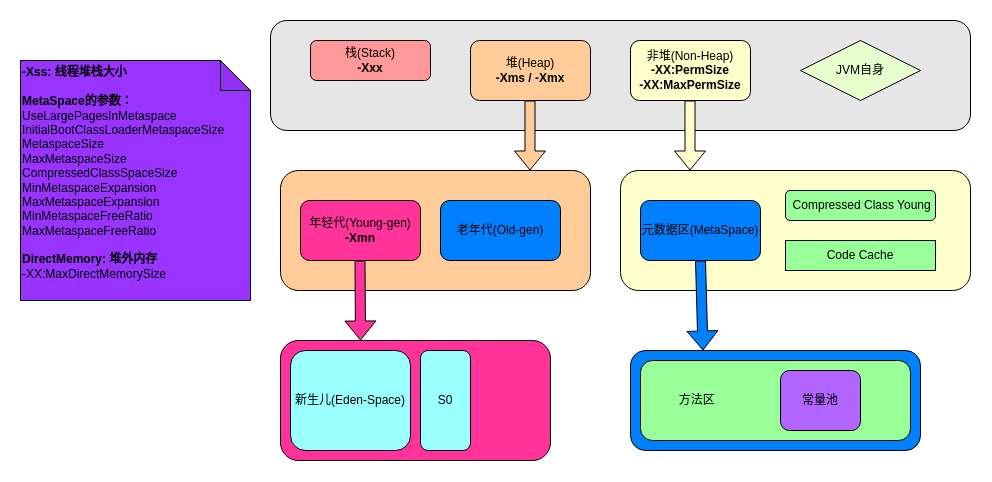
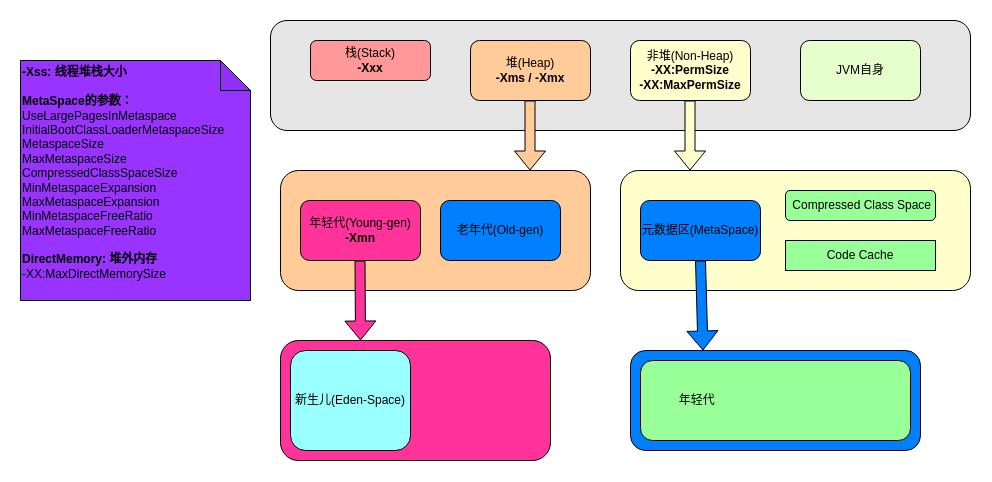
  <mxCell id="0" />
  <mxCell id="1" parent="0" />
  <mxCell id="2" value="" style="rounded=1;whiteSpace=wrap;html=1;fillColor=#E6E6E6;" vertex="1" parent="1"><mxGeometry x="270" y="20" width="700" height="110" as="geometry" /></mxCell>
  <mxCell id="3" value="栈(Stack)&lt;br&gt;&lt;b&gt;-Xxx&lt;/b&gt;" style="rounded=1;whiteSpace=wrap;html=1;fillColor=#FF9999;" vertex="1" parent="1"><mxGeometry x="310" y="40" width="120" height="40" as="geometry" /></mxCell>
  <mxCell id="4" value="堆(Heap)&lt;br&gt;&lt;b&gt;-Xms / -Xmx&lt;/b&gt;" style="rounded=1;whiteSpace=wrap;html=1;fillColor=#FFCC99;" vertex="1" parent="1"><mxGeometry x="470" y="40" width="120" height="60" as="geometry" /></mxCell>
  <mxCell id="5" value="非堆(Non-Heap)&lt;br&gt;&lt;div&gt;&lt;b&gt;-XX:PermSize&lt;/b&gt;&lt;/div&gt;&lt;div&gt;&lt;b&gt;-XX:MaxPermSize&lt;/b&gt;&lt;/div&gt;" style="rounded=1;whiteSpace=wrap;html=1;fillColor=#FFFFCC;" vertex="1" parent="1"><mxGeometry x="630" y="40" width="120" height="60" as="geometry" /></mxCell>
- <mxCell id="6" value="JVM自身" style="rhombus;whiteSpace=wrap;html=1;fillColor=#E6FFCC;" vertex="1" parent="1"><mxGeometry x="800" y="40" width="120" height="60" as="geometry" /></mxCell>
+ <mxCell id="6" value="JVM自身" style="rounded=1;whiteSpace=wrap;html=1;fillColor=#E6FFCC;" vertex="1" parent="1"><mxGeometry x="800" y="40" width="120" height="60" as="geometry" /></mxCell>
  <mxCell id="7" value="" style="rounded=1;whiteSpace=wrap;html=1;fillColor=#FFCC99;" vertex="1" parent="1"><mxGeometry x="280" y="170" width="310" height="120" as="geometry" /></mxCell>
  <mxCell id="8" value="" style="shape=flexArrow;endArrow=classic;html=1;fillColor=#FFCC99;" edge="1" parent="1"><mxGeometry width="50" height="50" relative="1" as="geometry"><mxPoint x="529.5" y="100" as="sourcePoint" /><mxPoint x="529.5" y="170" as="targetPoint" /></mxGeometry></mxCell>
  <mxCell id="9" value="年轻代(Young-gen)&lt;br&gt;&lt;b&gt;-Xmn&lt;/b&gt;" style="rounded=1;whiteSpace=wrap;html=1;fillColor=#FF3399;" vertex="1" parent="1"><mxGeometry x="300" y="200" width="120" height="60" as="geometry" /></mxCell>
  <mxCell id="10" value="老年代(Old-gen)" style="rounded=1;whiteSpace=wrap;html=1;fillColor=#007fff;" vertex="1" parent="1"><mxGeometry x="440" y="200" width="120" height="60" as="geometry" /></mxCell>
  <mxCell id="11" value="" style="shape=flexArrow;endArrow=classic;html=1;fillColor=#FF3399;" edge="1" parent="1"><mxGeometry width="50" height="50" relative="1" as="geometry"><mxPoint x="359.5" y="260" as="sourcePoint" /><mxPoint x="360" y="340" as="targetPoint" /></mxGeometry></mxCell>
  <mxCell id="12" value="" style="rounded=1;whiteSpace=wrap;html=1;fillColor=#FF3399;" vertex="1" parent="1"><mxGeometry x="280" y="340" width="270" height="120" as="geometry" /></mxCell>
  <mxCell id="13" value="新生儿(Eden-Space)" style="rounded=1;whiteSpace=wrap;html=1;fillColor=#99FFFF;" vertex="1" parent="1"><mxGeometry x="290" y="350" width="120" height="100" as="geometry" /></mxCell>
- <mxCell id="14" value="S0" style="rounded=1;whiteSpace=wrap;html=1;fillColor=#99FFFF;" vertex="1" parent="1"><mxGeometry x="420" y="350" width="50" height="100" as="geometry" /></mxCell>
  <mxCell id="15" value="" style="rounded=1;whiteSpace=wrap;html=1;fillColor=#FFFFCC;" vertex="1" parent="1"><mxGeometry x="620" y="170" width="350" height="120" as="geometry" /></mxCell>
  <mxCell id="16" value="" style="shape=flexArrow;endArrow=classic;html=1;fillColor=#FFFFCC;" edge="1" parent="1"><mxGeometry width="50" height="50" relative="1" as="geometry"><mxPoint x="689.5" y="100" as="sourcePoint" /><mxPoint x="689.5" y="170" as="targetPoint" /></mxGeometry></mxCell>
  <mxCell id="17" value="元数据区(MetaSpace)" style="rounded=1;whiteSpace=wrap;html=1;fillColor=#007FFF;" vertex="1" parent="1"><mxGeometry x="640" y="200" width="120" height="60" as="geometry" /></mxCell>
- <mxCell id="18" value="&amp;nbsp;Compressed Class Young" style="rounded=1;whiteSpace=wrap;html=1;fillColor=#99FF99;" vertex="1" parent="1"><mxGeometry x="785" y="190" width="150" height="30" as="geometry" /></mxCell>
+ <mxCell id="18" value="&amp;nbsp;Compressed Class Space" style="rounded=1;whiteSpace=wrap;html=1;fillColor=#99FF99;" vertex="1" parent="1"><mxGeometry x="785" y="190" width="150" height="30" as="geometry" /></mxCell>
  <mxCell id="19" value="Code Cache" style="whiteSpace=wrap;html=1;fillColor=#99FF99;rounded=0;" vertex="1" parent="1"><mxGeometry x="785" y="240" width="150" height="30" as="geometry" /></mxCell>
  <mxCell id="20" value="" style="rounded=1;whiteSpace=wrap;html=1;fillColor=#007FFF;" vertex="1" parent="1"><mxGeometry x="630" y="350" width="290" height="100" as="geometry" /></mxCell>
  <mxCell id="21" value="" style="shape=flexArrow;endArrow=classic;html=1;fillColor=#007FFF;entryX=0.25;entryY=0;entryDx=0;entryDy=0;" edge="1" parent="1" target="20"><mxGeometry width="50" height="50" relative="1" as="geometry"><mxPoint x="700" y="260" as="sourcePoint" /><mxPoint x="700.5" y="340" as="targetPoint" /></mxGeometry></mxCell>
- <mxCell id="22" value="&amp;nbsp; &amp;nbsp; &amp;nbsp; &amp;nbsp; &amp;nbsp; &amp;nbsp;方法区" style="rounded=1;whiteSpace=wrap;html=1;fillColor=#99FF99;align=left;" vertex="1" parent="1"><mxGeometry x="640" y="360" width="270" height="80" as="geometry" /></mxCell>
- <mxCell id="23" value="常量池" style="rounded=1;whiteSpace=wrap;html=1;fillColor=#B266FF;" vertex="1" parent="1"><mxGeometry x="780" y="370" width="80" height="60" as="geometry" /></mxCell>
+ <mxCell id="22" value="&amp;nbsp; &amp;nbsp; &amp;nbsp; &amp;nbsp; &amp;nbsp; &amp;nbsp;年轻代" style="rounded=1;whiteSpace=wrap;html=1;fillColor=#99FF99;align=left;" vertex="1" parent="1"><mxGeometry x="640" y="360" width="270" height="80" as="geometry" /></mxCell>
  <mxCell id="24" value="&lt;b&gt;-Xss: 线程堆栈大小&lt;/b&gt;&lt;br&gt;&lt;br&gt;&lt;b&gt;MetaSpace的参数：&lt;/b&gt;&lt;br&gt;&lt;div&gt;UseLargePagesInMetaspace&lt;/div&gt;&lt;div&gt;InitialBootClassLoaderMetaspaceSize&lt;/div&gt;&lt;div&gt;MetaspaceSize&lt;/div&gt;&lt;div&gt;MaxMetaspaceSize&lt;/div&gt;&lt;div&gt;CompressedClassSpaceSize&lt;/div&gt;&lt;div&gt;MinMetaspaceExpansion&lt;/div&gt;&lt;div&gt;MaxMetaspaceExpansion&lt;/div&gt;&lt;div&gt;MinMetaspaceFreeRatio&lt;/div&gt;&lt;div&gt;MaxMetaspaceFreeRatio&lt;/div&gt;&lt;div&gt;&lt;br&gt;&lt;/div&gt;&lt;div&gt;&lt;div&gt;&lt;b&gt;DirectMemory: 堆外内存&lt;/b&gt;&lt;/div&gt;&lt;div&gt;-XX:MaxDirectMemorySize&lt;/div&gt;&lt;/div&gt;&lt;div&gt;&lt;br&gt;&lt;/div&gt;" style="shape=note;whiteSpace=wrap;html=1;backgroundOutline=1;darkOpacity=0.05;fillColor=#9933FF;align=left;" vertex="1" parent="1"><mxGeometry x="20" y="60" width="230" height="240" as="geometry" /></mxCell>
